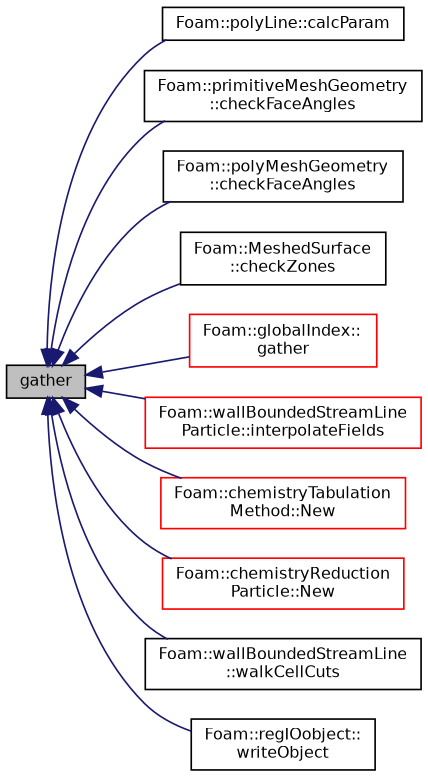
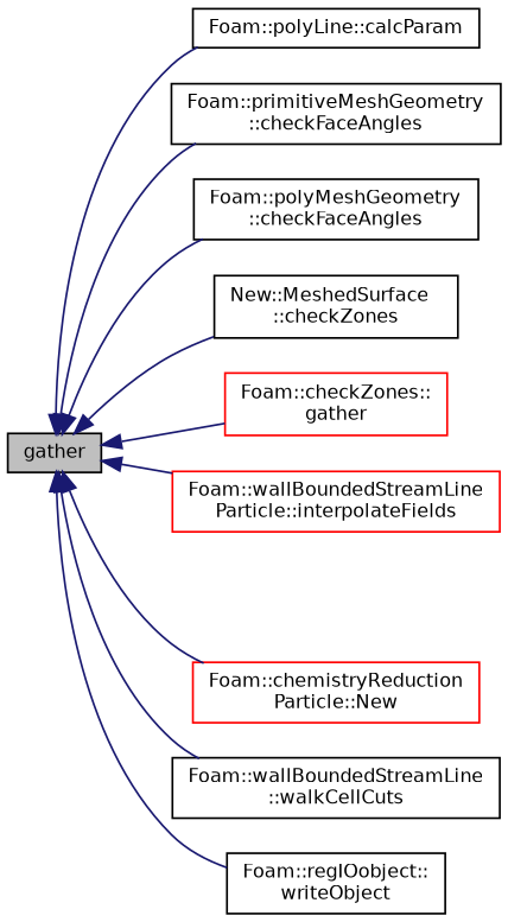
  digraph {
    rankdir=LR
    node [color=black fontname=Helvetica fontsize=10 shape=record]
    edge [color=midnightblue dir=back fontname=Helvetica fontsize=10 labelfontname=Helvetica labelfontsize=10 style=solid]
    n1 [fillcolor=grey75 fontcolor=black height=0.2 label=gather style=filled width=0.4]
    n2 [height=0.2 label="Foam::polyLine::calcParam" width=0.4]
    n3 [height=0.2 label="Foam::primitiveMeshGeometry\l::checkFaceAngles" width=0.4]
    n4 [height=0.2 label="Foam::polyMeshGeometry\l::checkFaceAngles" width=0.4]
-   n5 [height=0.2 label="Foam::MeshedSurface\l::checkZones" width=0.4]
-   n6 [color=red height=0.2 label="Foam::globalIndex::\lgather" width=0.4]
+   n5 [height=0.2 label="New::MeshedSurface\l::checkZones" width=0.4]
+   n6 [color=red height=0.2 label="Foam::checkZones::\lgather" width=0.4]
    n7 [color=red height=0.2 label="Foam::wallBoundedStreamLine\lParticle::interpolateFields" width=0.4]
-   n8 [color=red height=0.2 label="Foam::chemistryTabulation\lMethod::New" width=0.4]
    n9 [color=red height=0.2 label="Foam::chemistryReduction\lParticle::New" width=0.4]
    n10 [height=0.2 label="Foam::wallBoundedStreamLine\l::walkCellCuts" width=0.4]
    n11 [height=0.2 label="Foam::regIOobject::\lwriteObject" width=0.4]
    n1 -> n2
    n1 -> n3
    n1 -> n4
    n1 -> n5
    n1 -> n6
    n1 -> n7
-   n1 -> n8
    n1 -> n9
    n1 -> n10
    n1 -> n11
  }
